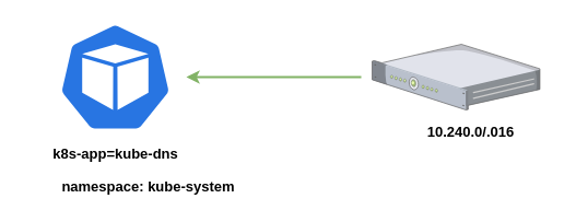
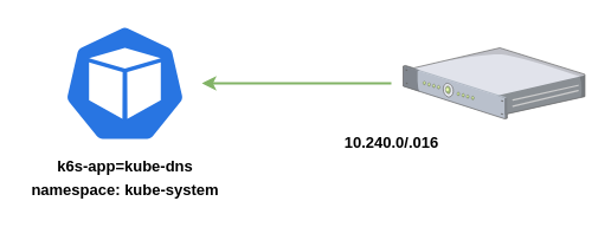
  <mxCell id="0" />
  <mxCell id="1" parent="0" />
  <mxCell id="2" value="" style="html=1;dashed=0;whitespace=wrap;fillColor=#2875E2;strokeColor=#ffffff;points=[[0.005,0.63,0],[0.1,0.2,0],[0.9,0.2,0],[0.5,0,0],[0.995,0.63,0],[0.72,0.99,0],[0.5,1,0],[0.28,0.99,0]];shape=mxgraph.kubernetes.icon;prIcon=pod;rounded=1;" vertex="1" parent="1"><mxGeometry x="50" y="20" width="110" height="100" as="geometry" /></mxCell>
- <mxCell id="3" value="&lt;span style=&quot;font-size: 13px&quot;&gt;&lt;b&gt;k8s-app=kube-dns&lt;/b&gt;&lt;/span&gt;" style="text;html=1;align=center;verticalAlign=middle;resizable=0;points=[];autosize=1;" vertex="1" parent="1"><mxGeometry x="40" y="130" width="130" height="20" as="geometry" /></mxCell>
- <mxCell id="4" value="&lt;b&gt;&lt;font style=&quot;font-size: 13px&quot;&gt;namespace: kube-system&lt;/font&gt;&lt;/b&gt;" style="text;html=1;align=center;verticalAlign=middle;resizable=0;points=[];autosize=1;" vertex="1" parent="1"><mxGeometry x="50" y="160" width="170" height="20" as="geometry" /></mxCell>
- <mxCell id="5" value="&lt;b&gt;&lt;font style=&quot;font-size: 13px&quot;&gt;10.240.0/.016&lt;/font&gt;&lt;/b&gt;" style="text;html=1;align=center;verticalAlign=middle;resizable=0;points=[];autosize=1;" vertex="1" parent="1"><mxGeometry x="380" y="110" width="100" height="20" as="geometry" /></mxCell>
+ <mxCell id="3" value="&lt;span style=&quot;font-size: 13px&quot;&gt;&lt;b&gt;k6s-app=kube-dns&lt;/b&gt;&lt;/span&gt;" style="text;html=1;align=center;verticalAlign=middle;resizable=0;points=[];autosize=1;" vertex="1" parent="1"><mxGeometry x="40" y="130" width="130" height="20" as="geometry" /></mxCell>
+ <mxCell id="4" value="&lt;b&gt;&lt;font style=&quot;font-size: 13px&quot;&gt;namespace: kube-system&lt;/font&gt;&lt;/b&gt;" style="text;html=1;align=center;verticalAlign=middle;resizable=0;points=[];autosize=1;" vertex="1" parent="1"><mxGeometry x="20" y="150" width="170" height="20" as="geometry" /></mxCell>
+ <mxCell id="5" value="&lt;b&gt;&lt;font style=&quot;font-size: 13px&quot;&gt;10.240.0/.016&lt;/font&gt;&lt;/b&gt;" style="text;html=1;align=center;verticalAlign=middle;resizable=0;points=[];autosize=1;" vertex="1" parent="1"><mxGeometry x="280" y="110" width="100" height="20" as="geometry" /></mxCell>
  <mxCell id="6" value="" style="endArrow=classic;html=1;strokeWidth=2;fillColor=#d5e8d4;strokeColor=#82b366;" edge="1" parent="1"><mxGeometry width="50" height="50" relative="1" as="geometry"><mxPoint x="330" y="70" as="sourcePoint" /><mxPoint x="170" y="70" as="targetPoint" /></mxGeometry></mxCell>
  <mxCell id="7" value="" style="verticalLabelPosition=bottom;aspect=fixed;html=1;verticalAlign=top;strokeColor=none;align=center;outlineConnect=0;shape=mxgraph.citrix.1u_2u_server;" vertex="1" parent="1"><mxGeometry x="340" y="40" width="153.45" height="60" as="geometry" /></mxCell>
